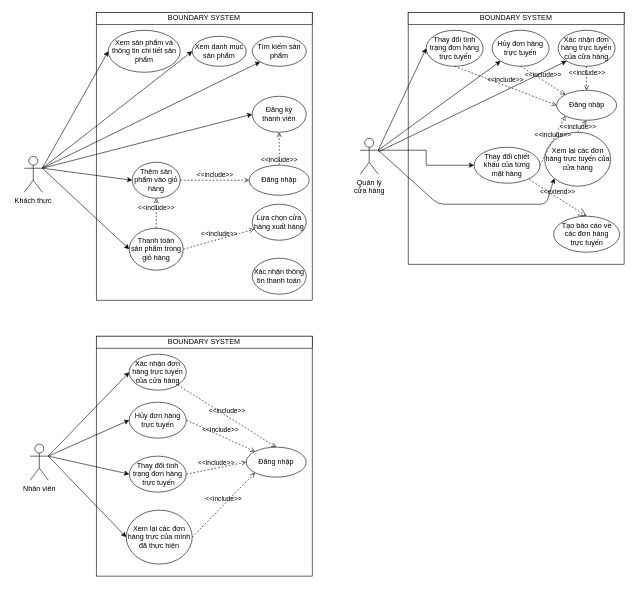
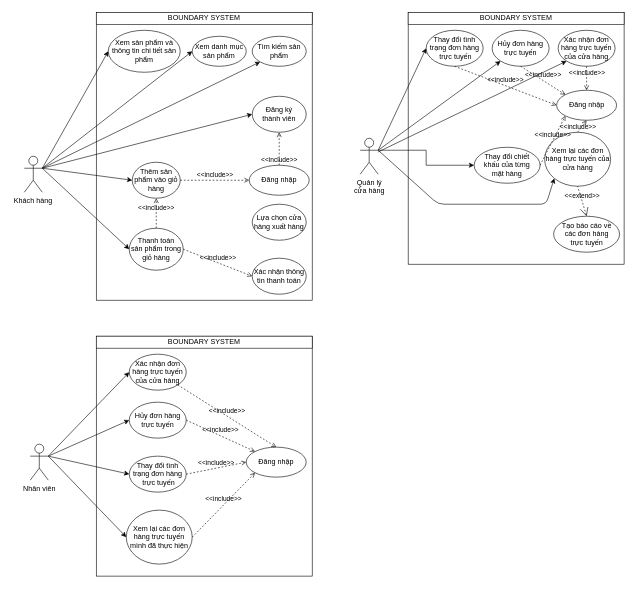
  <mxCell id="0" />
  <mxCell id="1" parent="0" />
  <mxCell id="2" value="" style="rounded=0;whiteSpace=wrap;html=1;" parent="1" vertex="1"><mxGeometry x="160" y="20" width="360" height="480" as="geometry" /></mxCell>
  <mxCell id="3" value="" style="shape=umlActor;verticalLabelPosition=bottom;verticalAlign=top;html=1;outlineConnect=0;" parent="1" vertex="1"><mxGeometry x="40" y="260" width="30" height="60" as="geometry" /></mxCell>
- <mxCell id="4" value="Khách thực" style="text;html=1;strokeColor=none;fillColor=none;align=center;verticalAlign=middle;whiteSpace=wrap;rounded=0;" parent="1" vertex="1"><mxGeometry x="20" y="325" width="70" height="20" as="geometry" /></mxCell>
+ <mxCell id="4" value="Khách hàng" style="text;html=1;strokeColor=none;fillColor=none;align=center;verticalAlign=middle;whiteSpace=wrap;rounded=0;" parent="1" vertex="1"><mxGeometry x="20" y="325" width="70" height="20" as="geometry" /></mxCell>
  <mxCell id="5" value="Xem sản phẩm và thông tin chi tiết sản phẩm" style="ellipse;whiteSpace=wrap;html=1;" parent="1" vertex="1"><mxGeometry x="180" y="50" width="120" height="70" as="geometry" /></mxCell>
  <mxCell id="6" value="Xem danh mục sản phẩm" style="ellipse;whiteSpace=wrap;html=1;" parent="1" vertex="1"><mxGeometry x="320" y="60" width="90" height="50" as="geometry" /></mxCell>
  <mxCell id="7" value="Tìm kiếm sản phẩm" style="ellipse;whiteSpace=wrap;html=1;" parent="1" vertex="1"><mxGeometry x="420" y="60" width="90" height="50" as="geometry" /></mxCell>
  <mxCell id="8" value="" style="endArrow=classic;html=1;exitX=1;exitY=0.333;exitDx=0;exitDy=0;exitPerimeter=0;entryX=0;entryY=1;entryDx=0;entryDy=0;" parent="1" source="3" target="7" edge="1"><mxGeometry width="50" height="50" relative="1" as="geometry"><mxPoint x="280" y="310" as="sourcePoint" /><mxPoint x="330" y="260" as="targetPoint" /></mxGeometry></mxCell>
  <mxCell id="9" value="" style="endArrow=classic;html=1;entryX=0;entryY=0.5;entryDx=0;entryDy=0;" parent="1" target="6" edge="1"><mxGeometry width="50" height="50" relative="1" as="geometry"><mxPoint x="70" y="280" as="sourcePoint" /><mxPoint x="330" y="260" as="targetPoint" /></mxGeometry></mxCell>
  <mxCell id="10" value="" style="endArrow=classic;html=1;entryX=0;entryY=0.5;entryDx=0;entryDy=0;" parent="1" target="5" edge="1"><mxGeometry width="50" height="50" relative="1" as="geometry"><mxPoint x="70" y="280" as="sourcePoint" /><mxPoint x="330" y="260" as="targetPoint" /></mxGeometry></mxCell>
  <mxCell id="11" value="Đăng ký&lt;br&gt;thành viên" style="ellipse;whiteSpace=wrap;html=1;" parent="1" vertex="1"><mxGeometry x="420" y="160" width="90" height="60" as="geometry" /></mxCell>
  <mxCell id="12" value="" style="endArrow=classic;html=1;entryX=0;entryY=0.5;entryDx=0;entryDy=0;" parent="1" target="11" edge="1"><mxGeometry width="50" height="50" relative="1" as="geometry"><mxPoint x="70" y="280" as="sourcePoint" /><mxPoint x="330" y="250" as="targetPoint" /></mxGeometry></mxCell>
  <mxCell id="13" value="Đăng nhập" style="ellipse;whiteSpace=wrap;html=1;" parent="1" vertex="1"><mxGeometry x="415" y="275" width="100" height="50" as="geometry" /></mxCell>
  <mxCell id="14" value="&amp;lt;&amp;lt;include&amp;gt;&amp;gt;" style="edgeStyle=none;html=1;endArrow=open;verticalAlign=bottom;dashed=1;labelBackgroundColor=none;entryX=0.5;entryY=1;entryDx=0;entryDy=0;" parent="1" source="13" target="11" edge="1"><mxGeometry x="-1" width="160" relative="1" as="geometry"><mxPoint x="220" y="270" as="sourcePoint" /><mxPoint x="380" y="270" as="targetPoint" /><mxPoint as="offset" /></mxGeometry></mxCell>
  <mxCell id="15" value="Thêm sản phẩm vào giỏ hàng" style="ellipse;whiteSpace=wrap;html=1;" parent="1" vertex="1"><mxGeometry x="220" y="270" width="80" height="60" as="geometry" /></mxCell>
  <mxCell id="16" value="&amp;lt;&amp;lt;include&amp;gt;&amp;gt;" style="edgeStyle=none;html=1;endArrow=open;verticalAlign=bottom;dashed=1;labelBackgroundColor=none;entryX=0;entryY=0.5;entryDx=0;entryDy=0;exitX=1;exitY=0.5;exitDx=0;exitDy=0;" parent="1" source="15" target="13" edge="1"><mxGeometry width="160" relative="1" as="geometry"><mxPoint x="220" y="270" as="sourcePoint" /><mxPoint x="380" y="270" as="targetPoint" /></mxGeometry></mxCell>
  <mxCell id="17" value="" style="endArrow=classic;html=1;exitX=1;exitY=0.333;exitDx=0;exitDy=0;exitPerimeter=0;entryX=0;entryY=0.5;entryDx=0;entryDy=0;" parent="1" source="3" target="15" edge="1"><mxGeometry width="50" height="50" relative="1" as="geometry"><mxPoint x="280" y="290" as="sourcePoint" /><mxPoint x="330" y="240" as="targetPoint" /></mxGeometry></mxCell>
  <mxCell id="18" value="Thanh toán&lt;br&gt;sản phẩm trong giỏ hàng" style="ellipse;whiteSpace=wrap;html=1;" parent="1" vertex="1"><mxGeometry x="215" y="380" width="90" height="70" as="geometry" /></mxCell>
  <mxCell id="19" value="&amp;lt;&amp;lt;include&amp;gt;&amp;gt;" style="edgeStyle=none;html=1;endArrow=open;verticalAlign=bottom;dashed=1;labelBackgroundColor=none;exitX=0.5;exitY=0;exitDx=0;exitDy=0;entryX=0.5;entryY=1;entryDx=0;entryDy=0;" parent="1" source="18" target="15" edge="1"><mxGeometry width="160" relative="1" as="geometry"><mxPoint x="220" y="250" as="sourcePoint" /><mxPoint x="380" y="250" as="targetPoint" /></mxGeometry></mxCell>
  <mxCell id="20" value="" style="endArrow=classic;html=1;entryX=0;entryY=0.5;entryDx=0;entryDy=0;" parent="1" target="18" edge="1"><mxGeometry width="50" height="50" relative="1" as="geometry"><mxPoint x="70" y="280" as="sourcePoint" /><mxPoint x="330" y="230" as="targetPoint" /></mxGeometry></mxCell>
  <mxCell id="21" value="BOUNDARY SYSTEM" style="rounded=0;whiteSpace=wrap;html=1;" parent="1" vertex="1"><mxGeometry x="160" y="20" width="360" height="20" as="geometry" /></mxCell>
  <mxCell id="22" value="Lựa chọn cửa hàng xuất hàng" style="ellipse;whiteSpace=wrap;html=1;" parent="1" vertex="1"><mxGeometry x="420" y="340" width="90" height="60" as="geometry" /></mxCell>
  <mxCell id="23" value="Xác nhận thông tin thanh toán" style="ellipse;whiteSpace=wrap;html=1;" parent="1" vertex="1"><mxGeometry x="420" y="430" width="90" height="60" as="geometry" /></mxCell>
- <mxCell id="24" value="&amp;lt;&amp;lt;include&amp;gt;&amp;gt;" style="edgeStyle=none;html=1;endArrow=open;verticalAlign=bottom;dashed=1;labelBackgroundColor=none;exitX=1;exitY=0.5;exitDx=0;exitDy=0;" parent="1" source="18" target="22" edge="1"><mxGeometry width="160" relative="1" as="geometry"><mxPoint x="315" y="425" as="sourcePoint" /><mxPoint x="430" y="380" as="targetPoint" /></mxGeometry></mxCell>
+ <mxCell id="24" value="&amp;lt;&amp;lt;include&amp;gt;&amp;gt;" style="edgeStyle=none;html=1;endArrow=open;verticalAlign=bottom;dashed=1;labelBackgroundColor=none;exitX=1;exitY=0.5;exitDx=0;exitDy=0;entryX=0;entryY=0.5;entryDx=0;entryDy=0;" parent="1" source="18" target="23" edge="1"><mxGeometry width="160" relative="1" as="geometry"><mxPoint x="315" y="425" as="sourcePoint" /><mxPoint x="430" y="380" as="targetPoint" /></mxGeometry></mxCell>
  <mxCell id="25" value="Nhân viên" style="shape=umlActor;verticalLabelPosition=bottom;verticalAlign=top;html=1;outlineConnect=0;" vertex="1" parent="1"><mxGeometry x="50" y="740" width="30" height="60" as="geometry" /></mxCell>
  <mxCell id="26" value="" style="rounded=0;whiteSpace=wrap;html=1;" vertex="1" parent="1"><mxGeometry x="160" y="560" width="360" height="400" as="geometry" /></mxCell>
  <mxCell id="27" value="Đăng nhập" style="ellipse;whiteSpace=wrap;html=1;" vertex="1" parent="1"><mxGeometry x="410" y="745" width="100" height="50" as="geometry" /></mxCell>
  <mxCell id="28" value="Xác nhận đơn hàng trực tuyến&lt;br&gt;của cửa hàng" style="ellipse;whiteSpace=wrap;html=1;" vertex="1" parent="1"><mxGeometry x="215" y="590" width="95" height="60" as="geometry" /></mxCell>
  <mxCell id="29" value="Hủy đơn hàng trực tuyến" style="ellipse;whiteSpace=wrap;html=1;" vertex="1" parent="1"><mxGeometry x="215" y="670" width="95" height="60" as="geometry" /></mxCell>
  <mxCell id="30" value="Thay đổi tình trạng đơn hàng&lt;br&gt;&amp;nbsp;trực tuyến" style="ellipse;whiteSpace=wrap;html=1;" vertex="1" parent="1"><mxGeometry x="215" y="760" width="95" height="60" as="geometry" /></mxCell>
- <mxCell id="31" value="Xem lại các đơn hàng trực của mình đã thực hiện" style="ellipse;whiteSpace=wrap;html=1;" vertex="1" parent="1"><mxGeometry x="210" y="850" width="110" height="90" as="geometry" /></mxCell>
+ <mxCell id="31" value="Xem lại các đơn hàng trực tuyến mình đã thực hiện" style="ellipse;whiteSpace=wrap;html=1;" vertex="1" parent="1"><mxGeometry x="210" y="850" width="110" height="90" as="geometry" /></mxCell>
  <mxCell id="32" value="&amp;lt;&amp;lt;include&amp;gt;&amp;gt;" style="edgeStyle=none;html=1;endArrow=open;verticalAlign=bottom;dashed=1;labelBackgroundColor=none;entryX=0.5;entryY=0;entryDx=0;entryDy=0;exitX=1;exitY=1;exitDx=0;exitDy=0;" edge="1" parent="1" source="28" target="27"><mxGeometry width="160" relative="1" as="geometry"><mxPoint x="220" y="590" as="sourcePoint" /><mxPoint x="380" y="590" as="targetPoint" /></mxGeometry></mxCell>
  <mxCell id="33" value="&amp;lt;&amp;lt;include&amp;gt;&amp;gt;" style="edgeStyle=none;html=1;endArrow=open;verticalAlign=bottom;dashed=1;labelBackgroundColor=none;exitX=1;exitY=0.5;exitDx=0;exitDy=0;entryX=0;entryY=0;entryDx=0;entryDy=0;" edge="1" parent="1" source="29" target="27"><mxGeometry width="160" relative="1" as="geometry"><mxPoint x="305.909" y="641.325" as="sourcePoint" /><mxPoint x="410" y="770" as="targetPoint" /></mxGeometry></mxCell>
  <mxCell id="34" value="&amp;lt;&amp;lt;include&amp;gt;&amp;gt;" style="edgeStyle=none;html=1;endArrow=open;verticalAlign=bottom;dashed=1;labelBackgroundColor=none;exitX=1;exitY=0.5;exitDx=0;exitDy=0;entryX=0;entryY=0.5;entryDx=0;entryDy=0;" edge="1" parent="1" source="30" target="27"><mxGeometry width="160" relative="1" as="geometry"><mxPoint x="320" y="710" as="sourcePoint" /><mxPoint x="434.645" y="762.322" as="targetPoint" /></mxGeometry></mxCell>
  <mxCell id="35" value="&amp;lt;&amp;lt;include&amp;gt;&amp;gt;" style="edgeStyle=none;html=1;endArrow=open;verticalAlign=bottom;dashed=1;labelBackgroundColor=none;exitX=1;exitY=0.5;exitDx=0;exitDy=0;entryX=0;entryY=1;entryDx=0;entryDy=0;" edge="1" parent="1" source="31" target="27"><mxGeometry width="160" relative="1" as="geometry"><mxPoint x="320" y="800" as="sourcePoint" /><mxPoint x="420" y="780" as="targetPoint" /></mxGeometry></mxCell>
  <mxCell id="36" value="" style="endArrow=classic;html=1;exitX=1;exitY=0.333;exitDx=0;exitDy=0;exitPerimeter=0;entryX=0;entryY=0.5;entryDx=0;entryDy=0;" edge="1" parent="1" source="25" target="28"><mxGeometry width="50" height="50" relative="1" as="geometry"><mxPoint x="280" y="610" as="sourcePoint" /><mxPoint x="330" y="560" as="targetPoint" /></mxGeometry></mxCell>
  <mxCell id="37" value="" style="endArrow=classic;html=1;entryX=0;entryY=0.5;entryDx=0;entryDy=0;" edge="1" parent="1" target="29"><mxGeometry width="50" height="50" relative="1" as="geometry"><mxPoint x="80" y="760" as="sourcePoint" /><mxPoint x="225" y="620" as="targetPoint" /></mxGeometry></mxCell>
  <mxCell id="38" value="" style="endArrow=classic;html=1;entryX=0;entryY=0.5;entryDx=0;entryDy=0;" edge="1" parent="1" target="30"><mxGeometry width="50" height="50" relative="1" as="geometry"><mxPoint x="80" y="760" as="sourcePoint" /><mxPoint x="225" y="710" as="targetPoint" /></mxGeometry></mxCell>
  <mxCell id="39" value="" style="endArrow=classic;html=1;entryX=0;entryY=0.5;entryDx=0;entryDy=0;exitX=1;exitY=0.333;exitDx=0;exitDy=0;exitPerimeter=0;" edge="1" parent="1" source="25" target="31"><mxGeometry width="50" height="50" relative="1" as="geometry"><mxPoint x="90" y="770" as="sourcePoint" /><mxPoint x="225" y="800" as="targetPoint" /></mxGeometry></mxCell>
  <mxCell id="40" value="Quản lý&lt;br&gt;cửa hàng" style="shape=umlActor;verticalLabelPosition=bottom;verticalAlign=top;html=1;outlineConnect=0;" vertex="1" parent="1"><mxGeometry x="600" y="230" width="30" height="60" as="geometry" /></mxCell>
  <mxCell id="41" value="" style="rounded=0;whiteSpace=wrap;html=1;" vertex="1" parent="1"><mxGeometry x="680" y="20" width="360" height="420" as="geometry" /></mxCell>
  <mxCell id="42" value="BOUNDARY SYSTEM" style="rounded=0;whiteSpace=wrap;html=1;" vertex="1" parent="1"><mxGeometry x="160" y="560" width="360" height="20" as="geometry" /></mxCell>
  <mxCell id="43" value="BOUNDARY SYSTEM" style="rounded=0;whiteSpace=wrap;html=1;" vertex="1" parent="1"><mxGeometry x="680" y="20" width="360" height="20" as="geometry" /></mxCell>
  <mxCell id="44" value="Đăng nhập" style="ellipse;whiteSpace=wrap;html=1;" vertex="1" parent="1"><mxGeometry x="927.5" y="150" width="100" height="50" as="geometry" /></mxCell>
  <mxCell id="45" value="Xác nhận đơn hàng trực tuyến&lt;br&gt;của cửa hàng" style="ellipse;whiteSpace=wrap;html=1;" vertex="1" parent="1"><mxGeometry x="930" y="50" width="95" height="60" as="geometry" /></mxCell>
  <mxCell id="46" value="Hủy đơn hàng trực tuyến" style="ellipse;whiteSpace=wrap;html=1;" vertex="1" parent="1"><mxGeometry x="820" y="50" width="95" height="60" as="geometry" /></mxCell>
  <mxCell id="47" value="Thay đổi tình trạng đơn hàng&lt;br&gt;&amp;nbsp;trực tuyến" style="ellipse;whiteSpace=wrap;html=1;" vertex="1" parent="1"><mxGeometry x="710" y="50" width="95" height="60" as="geometry" /></mxCell>
  <mxCell id="48" value="Xem lại các đơn hàng trực tuyến của cửa hàng" style="ellipse;whiteSpace=wrap;html=1;" vertex="1" parent="1"><mxGeometry x="907.5" y="220" width="110" height="90" as="geometry" /></mxCell>
  <mxCell id="49" value="&amp;lt;&amp;lt;include&amp;gt;&amp;gt;" style="edgeStyle=none;html=1;endArrow=open;verticalAlign=bottom;dashed=1;labelBackgroundColor=none;entryX=0.5;entryY=1;entryDx=0;entryDy=0;exitX=0.5;exitY=0;exitDx=0;exitDy=0;" edge="1" parent="1" source="48" target="44"><mxGeometry x="-1" width="160" relative="1" as="geometry"><mxPoint x="475" y="285" as="sourcePoint" /><mxPoint x="475" y="230" as="targetPoint" /><mxPoint as="offset" /></mxGeometry></mxCell>
  <mxCell id="50" value="&amp;lt;&amp;lt;include&amp;gt;&amp;gt;" style="edgeStyle=none;html=1;endArrow=open;verticalAlign=bottom;dashed=1;labelBackgroundColor=none;entryX=0.5;entryY=0;entryDx=0;entryDy=0;exitX=0.5;exitY=1;exitDx=0;exitDy=0;" edge="1" parent="1" source="45" target="44"><mxGeometry width="160" relative="1" as="geometry"><mxPoint x="987.5" y="240" as="sourcePoint" /><mxPoint x="987.5" y="210" as="targetPoint" /><mxPoint as="offset" /></mxGeometry></mxCell>
  <mxCell id="51" value="&amp;lt;&amp;lt;include&amp;gt;&amp;gt;" style="edgeStyle=none;html=1;endArrow=open;verticalAlign=bottom;dashed=1;labelBackgroundColor=none;entryX=0;entryY=0;entryDx=0;entryDy=0;exitX=0.5;exitY=1;exitDx=0;exitDy=0;" edge="1" parent="1" source="46" target="44"><mxGeometry width="160" relative="1" as="geometry"><mxPoint x="987.5" y="120" as="sourcePoint" /><mxPoint x="987.5" y="160" as="targetPoint" /><mxPoint as="offset" /></mxGeometry></mxCell>
  <mxCell id="52" value="&amp;lt;&amp;lt;include&amp;gt;&amp;gt;" style="edgeStyle=none;html=1;endArrow=open;verticalAlign=bottom;dashed=1;labelBackgroundColor=none;entryX=0;entryY=0.5;entryDx=0;entryDy=0;exitX=0.5;exitY=1;exitDx=0;exitDy=0;" edge="1" parent="1" source="47" target="44"><mxGeometry width="160" relative="1" as="geometry"><mxPoint x="877.5" y="120" as="sourcePoint" /><mxPoint x="952.145" y="167.322" as="targetPoint" /><mxPoint as="offset" /></mxGeometry></mxCell>
  <mxCell id="53" value="Thay đổi chiết &lt;br&gt;khấu của từng&lt;br&gt;mặt hàng" style="ellipse;whiteSpace=wrap;html=1;" vertex="1" parent="1"><mxGeometry x="790" y="245" width="110" height="60" as="geometry" /></mxCell>
  <mxCell id="54" value="&amp;lt;&amp;lt;include&amp;gt;&amp;gt;" style="edgeStyle=none;html=1;endArrow=open;verticalAlign=bottom;dashed=1;labelBackgroundColor=none;entryX=0;entryY=1;entryDx=0;entryDy=0;exitX=1;exitY=0.5;exitDx=0;exitDy=0;" edge="1" parent="1" source="53" target="44"><mxGeometry width="160" relative="1" as="geometry"><mxPoint x="767.5" y="120" as="sourcePoint" /><mxPoint x="937.5" y="185" as="targetPoint" /><mxPoint as="offset" /></mxGeometry></mxCell>
- <mxCell id="55" value="&amp;lt;&amp;lt;extend&amp;gt;&amp;gt;" style="edgeStyle=none;html=1;startArrow=open;endArrow=none;startSize=12;verticalAlign=bottom;dashed=1;labelBackgroundColor=none;exitX=0.5;exitY=0;exitDx=0;exitDy=0;" edge="1" parent="1" source="56" target="53"><mxGeometry width="160" relative="1" as="geometry"><mxPoint x="690" y="310" as="sourcePoint" /><mxPoint x="850" y="310" as="targetPoint" /></mxGeometry></mxCell>
+ <mxCell id="55" value="&amp;lt;&amp;lt;extend&amp;gt;&amp;gt;" style="edgeStyle=none;html=1;startArrow=open;endArrow=none;startSize=12;verticalAlign=bottom;dashed=1;labelBackgroundColor=none;entryX=0.5;entryY=1;entryDx=0;entryDy=0;exitX=0.5;exitY=0;exitDx=0;exitDy=0;" edge="1" parent="1" source="56" target="48"><mxGeometry width="160" relative="1" as="geometry"><mxPoint x="690" y="310" as="sourcePoint" /><mxPoint x="850" y="310" as="targetPoint" /></mxGeometry></mxCell>
  <mxCell id="56" value="Tạo báo cáo về&lt;br&gt;các đơn hàng&lt;br&gt;trực tuyến" style="ellipse;whiteSpace=wrap;html=1;" vertex="1" parent="1"><mxGeometry x="922.5" y="360" width="110" height="60" as="geometry" /></mxCell>
  <mxCell id="57" value="" style="endArrow=classic;html=1;entryX=0;entryY=0.5;entryDx=0;entryDy=0;exitX=1;exitY=0.333;exitDx=0;exitDy=0;exitPerimeter=0;" edge="1" parent="1" source="40" target="47"><mxGeometry width="50" height="50" relative="1" as="geometry"><mxPoint x="740" y="340" as="sourcePoint" /><mxPoint x="790" y="290" as="targetPoint" /></mxGeometry></mxCell>
  <mxCell id="58" value="" style="endArrow=classic;html=1;entryX=0;entryY=1;entryDx=0;entryDy=0;" edge="1" parent="1" source="40" target="45"><mxGeometry width="50" height="50" relative="1" as="geometry"><mxPoint x="740" y="340" as="sourcePoint" /><mxPoint x="790" y="290" as="targetPoint" /></mxGeometry></mxCell>
  <mxCell id="59" value="" style="endArrow=classic;html=1;entryX=0;entryY=1;entryDx=0;entryDy=0;" edge="1" parent="1" target="46"><mxGeometry width="50" height="50" relative="1" as="geometry"><mxPoint x="630" y="250" as="sourcePoint" /><mxPoint x="790" y="290" as="targetPoint" /></mxGeometry></mxCell>
  <mxCell id="60" value="" style="endArrow=classic;html=1;entryX=0;entryY=1;entryDx=0;entryDy=0;" edge="1" parent="1" target="48"><mxGeometry width="50" height="50" relative="1" as="geometry"><mxPoint x="630" y="250" as="sourcePoint" /><mxPoint x="790" y="290" as="targetPoint" /><Array as="points"><mxPoint x="730" y="340" /><mxPoint x="910" y="340" /></Array></mxGeometry></mxCell>
  <mxCell id="61" style="edgeStyle=orthogonalEdgeStyle;rounded=0;orthogonalLoop=1;jettySize=auto;html=1;exitX=1;exitY=0.333;exitDx=0;exitDy=0;exitPerimeter=0;entryX=0;entryY=0.5;entryDx=0;entryDy=0;" edge="1" parent="1" source="40" target="53"><mxGeometry relative="1" as="geometry" /></mxCell>
